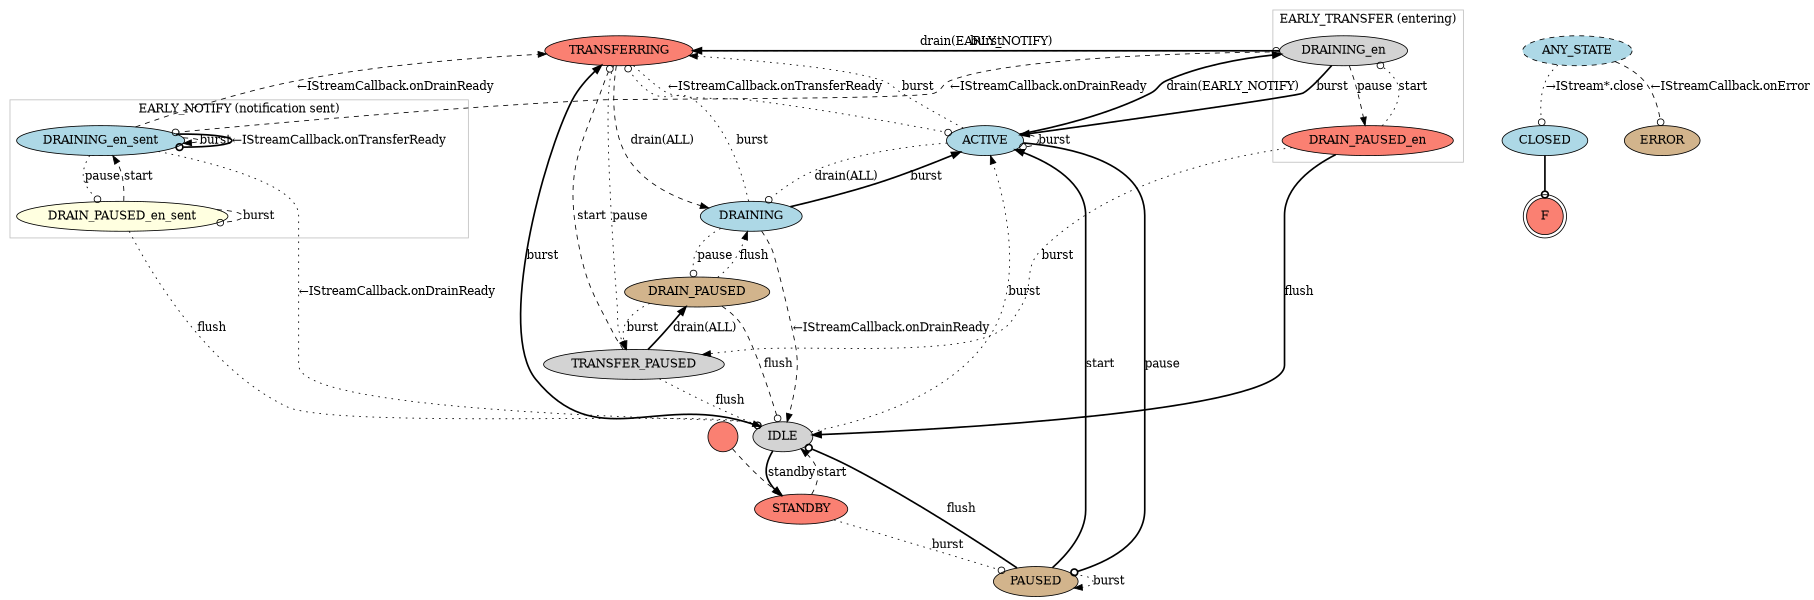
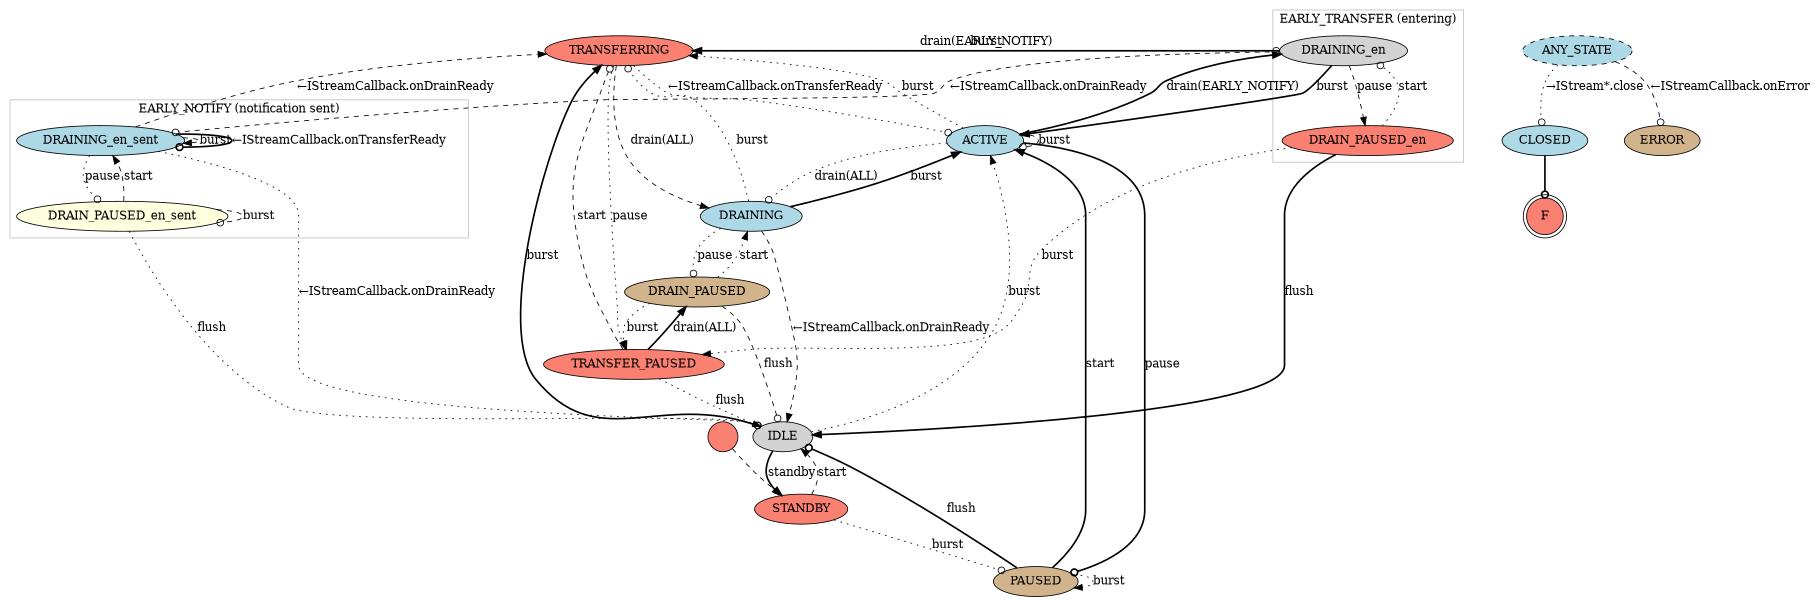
  digraph {
    node [fillcolor=salmon shape=oval style=filled]
    edge [arrowhead=normal style=dotted]
    DRAINING_en [fillcolor=lightgrey width=1]
    DRAIN_PAUSED_en [width=1]
    DRAINING_en_sent [fillcolor=lightblue width=1]
    DRAIN_PAUSED_en_sent [fillcolor=lightyellow width=1]
    TRANSFERRING [width=1]
    ACTIVE [fillcolor=lightblue width=1]
    IDLE [fillcolor=lightgrey width=1]
-   TRANSFER_PAUSED [fillcolor=lightgrey width=1]
+   TRANSFER_PAUSED [width=1]
    I [shape=point width=0.5]
    STANDBY [width=1]
    PAUSED [fillcolor=tan width=1]
    F [shape=doublecircle width=0.5]
    DRAINING [fillcolor=lightblue width=1]
    CLOSED [fillcolor=lightblue width=1]
    ERROR [fillcolor=tan width=1]
    ANY_STATE [fillcolor=lightblue style="dashed,filled" width=1]
    DRAIN_PAUSED [fillcolor=tan width=1]
    subgraph cluster_1 {
      color=gray
      label="EARLY_TRANSFER (entering)"
      DRAINING_en
      DRAIN_PAUSED_en
    }
    subgraph cluster_2 {
      color=gray
      label="EARLY_NOTIFY (notification sent)"
      DRAINING_en_sent
      DRAIN_PAUSED_en_sent
    }
    DRAINING_en -> DRAIN_PAUSED_en [label=pause style=dashed]
    DRAINING_en -> DRAINING_en_sent [arrowhead=odot label="←IStreamCallback.onDrainReady" style=dashed]
    DRAINING_en -> TRANSFERRING [label=burst style=bold]
    DRAINING_en -> ACTIVE [label=burst style=bold]
    DRAIN_PAUSED_en -> DRAINING_en [arrowhead=odot label=start]
    DRAIN_PAUSED_en -> IDLE [label=flush style=bold]
    DRAIN_PAUSED_en -> TRANSFER_PAUSED [label=burst]
    DRAINING_en_sent -> DRAINING_en_sent [label=burst style=dashed]
    DRAINING_en_sent -> DRAINING_en_sent [arrowhead=odot label="←IStreamCallback.onTransferReady" style=bold]
    DRAINING_en_sent -> DRAIN_PAUSED_en_sent [arrowhead=odot label=pause]
    DRAINING_en_sent -> TRANSFERRING [label="←IStreamCallback.onDrainReady" style=dashed]
    DRAINING_en_sent -> IDLE [arrowhead=odot label="←IStreamCallback.onDrainReady"]
    DRAIN_PAUSED_en_sent -> DRAINING_en_sent [label=start style=dashed]
    DRAIN_PAUSED_en_sent -> DRAIN_PAUSED_en_sent [arrowhead=odot label=burst style=dashed]
    DRAIN_PAUSED_en_sent -> IDLE [label=flush]
    TRANSFERRING -> DRAINING_en [arrowhead=odot label="drain(EARLY_NOTIFY)" style=dashed]
    TRANSFERRING -> ACTIVE [arrowhead=odot label="←IStreamCallback.onTransferReady"]
    TRANSFERRING -> TRANSFER_PAUSED [label=pause]
    TRANSFERRING -> DRAINING [label="drain(ALL)" style=dashed]
    ACTIVE -> DRAINING_en [label="drain(EARLY_NOTIFY)" style=bold]
    ACTIVE -> TRANSFERRING [label=burst]
    ACTIVE -> ACTIVE [arrowhead=odot label=burst style=dashed]
    ACTIVE -> PAUSED [arrowhead=odot label=pause style=bold]
    ACTIVE -> DRAINING [arrowhead=odot label="drain(ALL)"]
    IDLE -> TRANSFERRING [label=burst style=bold]
    IDLE -> ACTIVE [label=burst]
    IDLE -> STANDBY [label=standby style=bold]
    TRANSFER_PAUSED -> TRANSFERRING [arrowhead=odot label=start style=dashed]
    TRANSFER_PAUSED -> IDLE [arrowhead=odot label=flush]
    TRANSFER_PAUSED -> DRAIN_PAUSED [label="drain(ALL)" style=bold]
    I -> STANDBY [style=dashed]
    STANDBY -> IDLE [label=start style=dashed]
    STANDBY -> PAUSED [arrowhead=odot label=burst]
    PAUSED -> ACTIVE [label=start style=bold]
    PAUSED -> IDLE [arrowhead=odot label=flush style=bold]
    PAUSED -> PAUSED [label=burst]
    DRAINING -> TRANSFERRING [arrowhead=odot label=burst]
    DRAINING -> ACTIVE [label=burst style=bold]
    DRAINING -> IDLE [label="←IStreamCallback.onDrainReady" style=dashed]
    DRAINING -> DRAIN_PAUSED [arrowhead=odot label=pause]
    CLOSED -> F [arrowhead=odot style=bold]
    ANY_STATE -> CLOSED [arrowhead=odot label="→IStream*.close"]
    ANY_STATE -> ERROR [arrowhead=odot label="←IStreamCallback.onError" style=dashed]
    DRAIN_PAUSED -> IDLE [arrowhead=odot label=flush style=dashed]
    DRAIN_PAUSED -> TRANSFER_PAUSED [label=burst]
-   DRAIN_PAUSED -> DRAINING [label=flush]
+   DRAIN_PAUSED -> DRAINING [label=start]
  }
